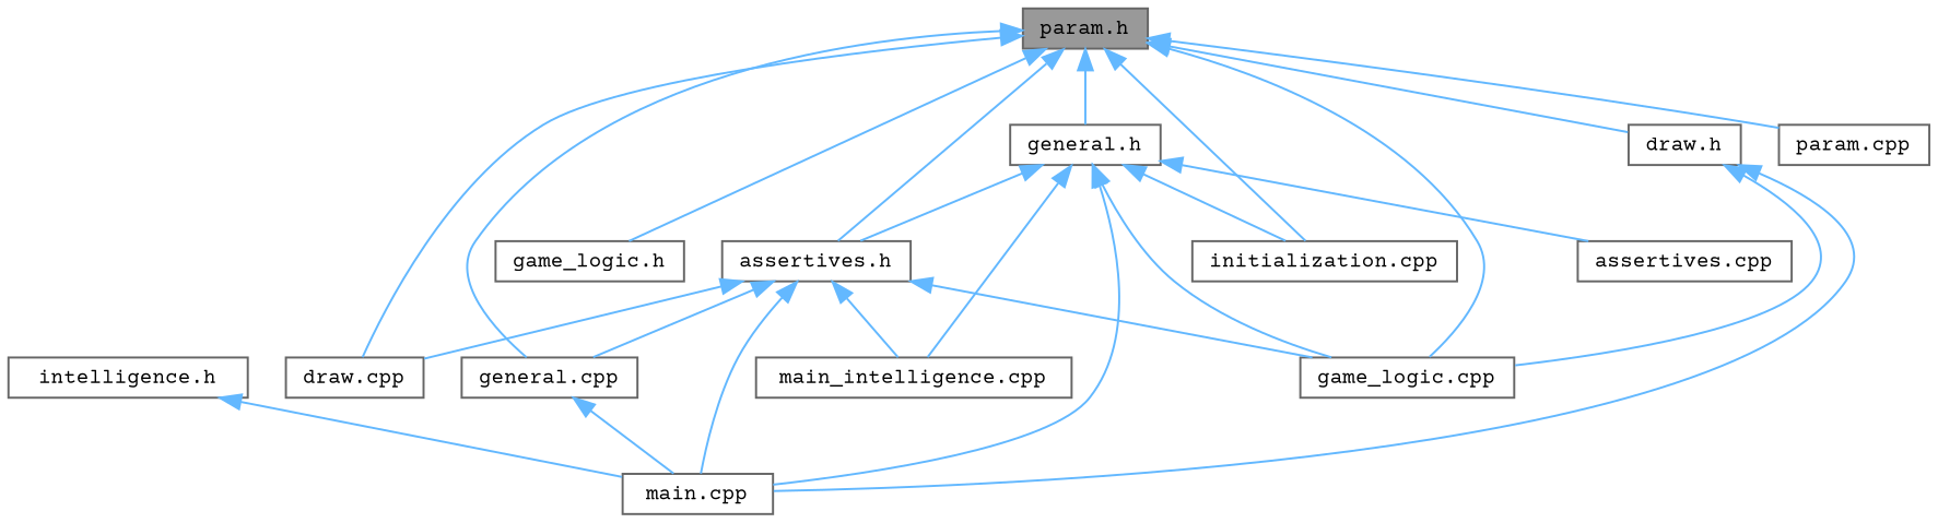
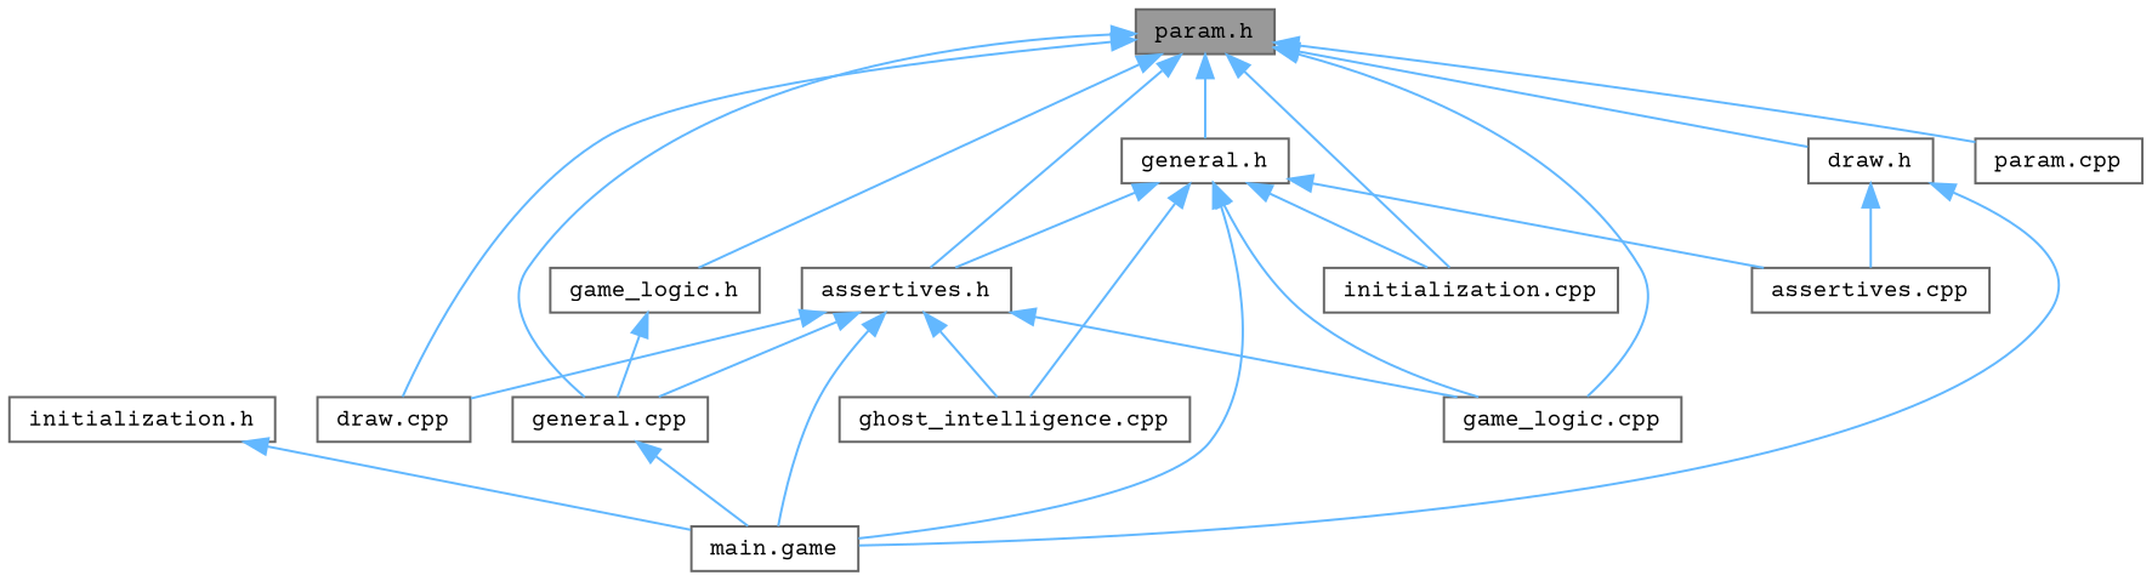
  digraph {
    fontname="Courier Prime"
    node [color=grey40 fillcolor=white fontname="Courier Prime" fontsize=10 shape=box style=filled]
    edge [color=steelblue1 dir=back fontname="Courier Prime" fontsize=10 labelfontname=Helvetica labelfontsize=10 style=solid]
    n1 [color=gray40 fillcolor=grey60 fontcolor=black height=0.2 label="param.h" width=0.4]
    n2 [height=0.2 label="assertives.h" width=0.4]
    n3 [height=0.2 label="draw.cpp" width=0.4]
    n4 [height=0.2 label="game_logic.cpp" width=0.4]
    n5 [height=0.2 label="general.cpp" width=0.4]
    n6 [height=0.2 label="draw.h" width=0.4]
    n7 [height=0.2 label="game_logic.h" width=0.4]
    n8 [height=0.2 label="general.h" width=0.4]
    n9 [height=0.2 label="initialization.cpp" width=0.4]
    n10 [height=0.2 label="param.cpp" width=0.4]
-   n11 [height=0.2 label="main_intelligence.cpp" width=0.4]
-   n12 [height=0.2 label="main.cpp" width=0.4]
+   n11 [height=0.2 label="ghost_intelligence.cpp" width=0.4]
+   n12 [height=0.2 label="main.game" width=0.4]
    n13 [height=0.2 label="assertives.cpp" width=0.4]
-   n14 [height=0.2 label="intelligence.h" width=0.4]
+   n14 [height=0.2 label="initialization.h" width=0.4]
    n1 -> n2
    n1 -> n3
    n1 -> n4
    n1 -> n5
    n1 -> n6
    n1 -> n7
    n1 -> n8
    n1 -> n9
    n1 -> n10
    n2 -> n3
    n2 -> n4
    n2 -> n5
    n2 -> n11
    n2 -> n12
    n5 -> n12
-   n6 -> n4
+   n6 -> n13
    n6 -> n12
+   n7 -> n5
    n8 -> n2
    n8 -> n4
    n8 -> n9
    n8 -> n11
    n8 -> n12
    n8 -> n13
    n14 -> n12
  }
